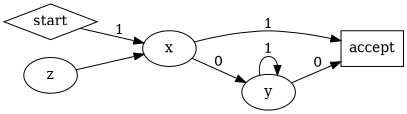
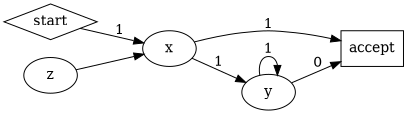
  digraph {
    rankdir=LR
    start [shape=diamond]
    x
    accept [shape=box]
    y
    z
    start -> x [label=1]
    x -> accept [label=1]
-   x -> y [label=0]
+   x -> y [label=1]
    y -> accept [label=0]
    y -> y [label=1]
    z -> x
  }
